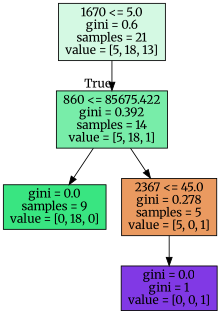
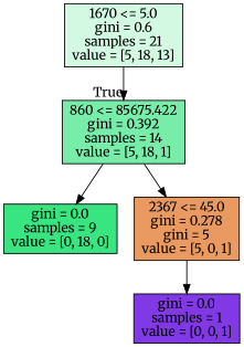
  digraph {
    fontname=Merriweather
    node [color=black fontname=Merriweather shape=box style=filled]
    edge [fontname=Merriweather]
    n1 [fillcolor="#39e58137" label="1670 <= 5.0\ngini = 0.6\nsamples = 21\nvalue = [5, 18, 13]"]
    n2 [fillcolor="#39e581ae" label="860 <= 85675.422\ngini = 0.392\nsamples = 14\nvalue = [5, 18, 1]"]
    n3 [fillcolor="#39e581ff" label="gini = 0.0\nsamples = 9\nvalue = [0, 18, 0]"]
-   n4 [fillcolor="#e58139cc" label="2367 <= 45.0\ngini = 0.278\nsamples = 5\nvalue = [5, 0, 1]"]
-   n5 [fillcolor="#8139e5ff" label="gini = 0.0\ngini = 1\nvalue = [0, 0, 1]"]
+   n4 [fillcolor="#e58139cc" label="2367 <= 45.0\ngini = 0.278\ngini = 5\nvalue = [5, 0, 1]"]
+   n5 [fillcolor="#8139e5ff" label="gini = 0.0\nsamples = 1\nvalue = [0, 0, 1]"]
    n1 -> n2 [headlabel=True labelangle=45 labeldistance=2.5]
    n2 -> n3
    n2 -> n4
    n4 -> n5
  }
